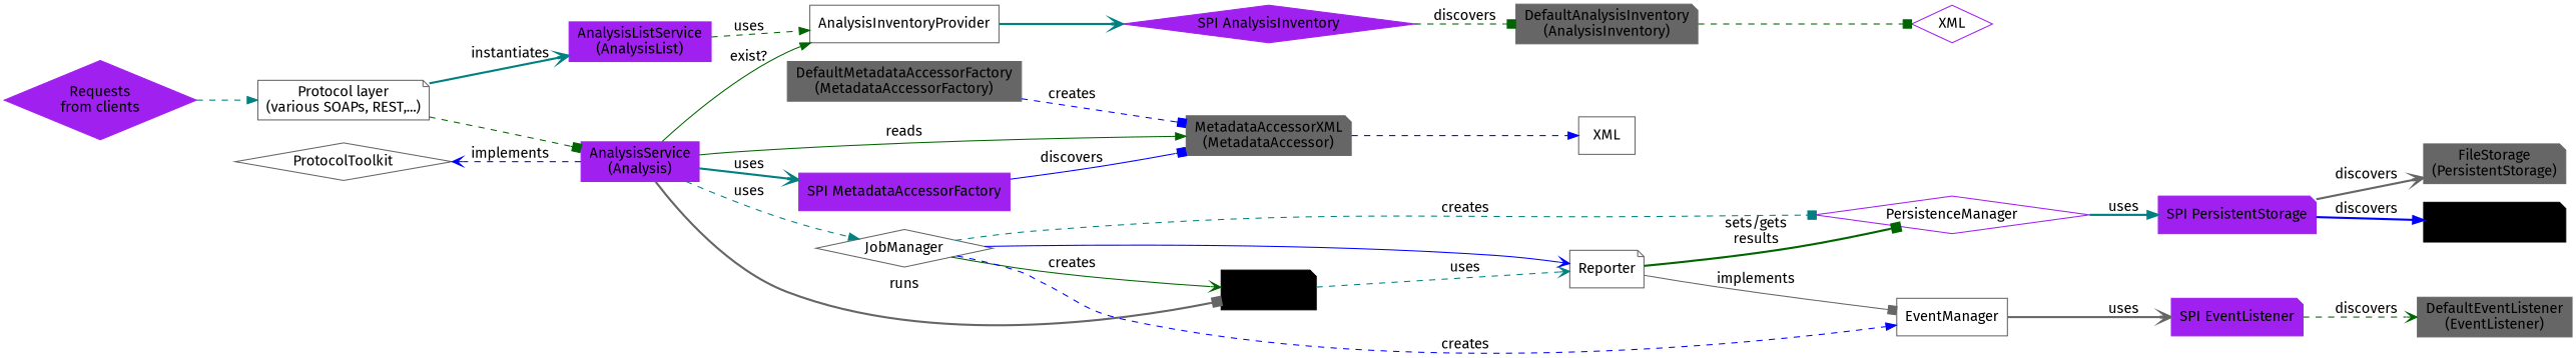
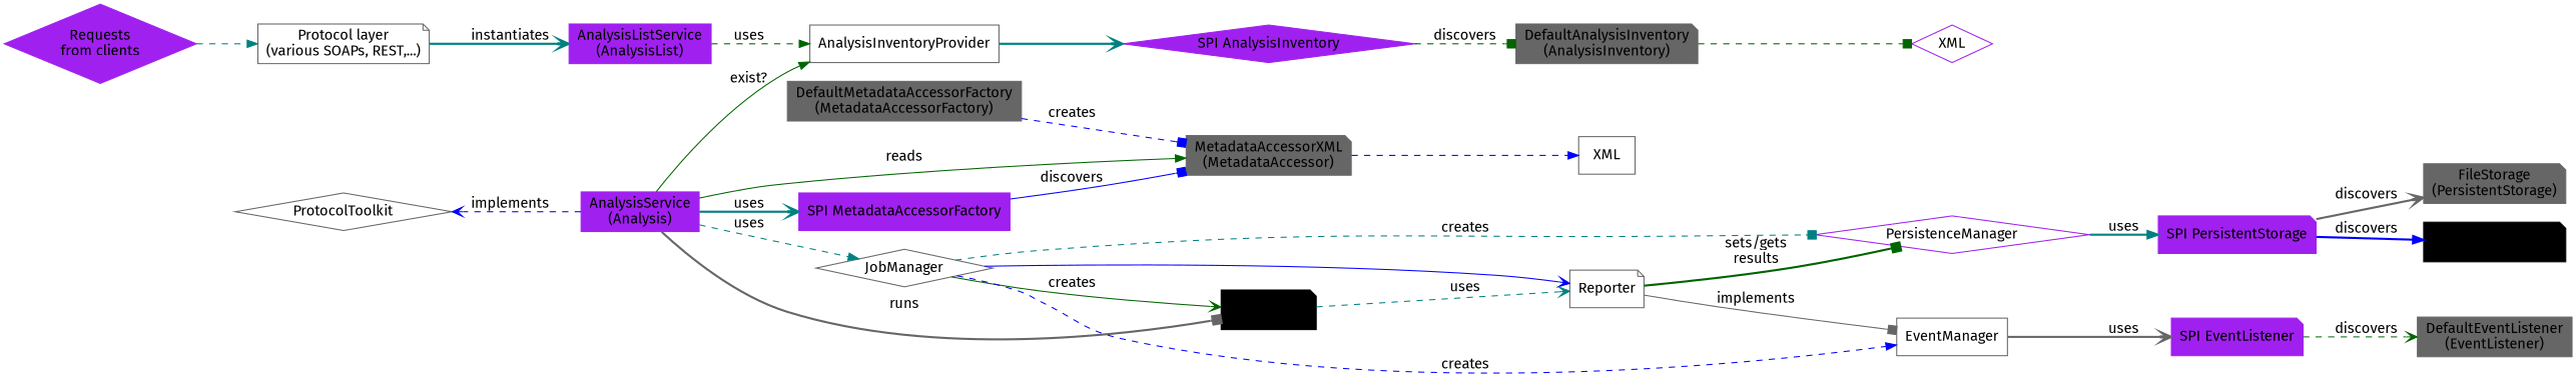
  digraph {
    fontname="Fira Sans"
    rankdir=LR
    node [color=gray40 fontname="Fira Sans" shape=note style=filled]
    edge [arrowhead=vee color=darkgreen fontname="Fira Sans" style=dashed]
    n1 [label="Protocol layer\n(various SOAPs, REST,...)" style=""]
    n2 [label=ProtocolToolkit shape=diamond style=""]
    n3 [color=purple label="AnalysisListService\n(AnalysisList)" shape=box]
    n4 [color=purple label="AnalysisService\n(Analysis)" shape=box]
    n5 [label=AnalysisInventoryProvider shape=box style=""]
    n6 [color=purple label="SPI MetadataAccessorFactory" shape=box]
    n7 [label="MetadataAccessorXML\n(MetadataAccessor)"]
    n8 [label=JobManager shape=diamond style=""]
    n9 [color=black label="AbstractJob\n(Job)"]
    n10 [color=purple label="SPI AnalysisInventory" shape=diamond]
    n11 [label=XML shape=box style=""]
    n12 [label=Reporter style=""]
    n13 [label=EventManager shape=box style=""]
    n14 [color=purple label=PersistenceManager shape=diamond style=""]
    n15 [color=purple label="Requests\nfrom clients" shape=diamond]
    n16 [label="DefaultMetadataAccessorFactory\n(MetadataAccessorFactory)" shape=box]
    n17 [color=purple label="SPI EventListener"]
    n18 [color=purple label="SPI PersistentStorage"]
    n19 [label="DefaultEventListener\n(EventListener)" shape=box]
    n20 [label="FileStorage\n(PersistentStorage)"]
    n21 [color=black label="DBStorage\n(PersistentStorage)"]
    n22 [label="DefaultAnalysisInventory\n(AnalysisInventory)"]
    n23 [color=purple label=XML shape=diamond style=""]
    subgraph sub_1 {
      rank=same
      n1
      n2
    }
    subgraph sub_2 {
      rank=same
      n3
      n4
    }
    n1 -> n3 [color=teal label=instantiates style=bold]
-   n1 -> n4 [arrowhead=box]
    n3 -> n5 [arrowhead=normal label=uses]
    n4 -> n2 [color=blue label=implements]
    n4 -> n5 [arrowhead=normal label="exist?" style=solid]
    n4 -> n6 [color=teal label=uses style=bold]
    n4 -> n7 [arrowhead=normal label=reads style=solid]
    n4 -> n8 [arrowhead=normal color=teal label=uses]
    n4 -> n9 [arrowhead=box color=gray40 label=runs style=bold]
    n5 -> n10 [color=teal style=bold]
    n6 -> n7 [arrowhead=box color=blue label=discovers style=solid]
    n7 -> n11 [arrowhead=normal color=blue]
    n8 -> n9 [label=creates style=solid]
    n8 -> n12 [color=blue style=solid]
    n8 -> n13 [arrowhead=normal color=blue label=creates]
    n8 -> n14 [arrowhead=box color=teal label=creates]
    n9 -> n12 [color=teal label=uses]
    n10 -> n22 [arrowhead=box label=discovers]
    n12 -> n13 [arrowhead=box color=gray40 label=implements style=solid]
    n12 -> n14 [arrowhead=box label="sets/gets\nresults" style=bold]
    n13 -> n17 [color=gray40 label=uses style=bold]
    n14 -> n18 [arrowhead=normal color=teal label=uses style=bold]
    n15 -> n1 [arrowhead=normal color=teal]
    n16 -> n7 [arrowhead=box color=blue label=creates]
    n17 -> n19 [label=discovers]
    n18 -> n20 [color=gray40 label=discovers style=bold]
    n18 -> n21 [arrowhead=normal color=blue label=discovers style=bold]
    n22 -> n23 [arrowhead=box]
  }
